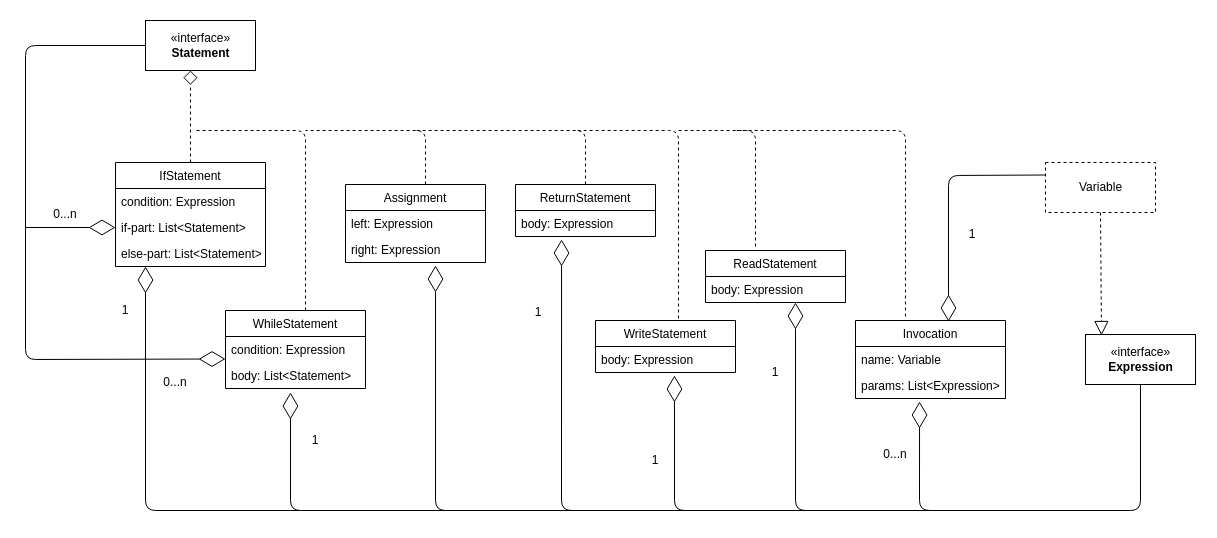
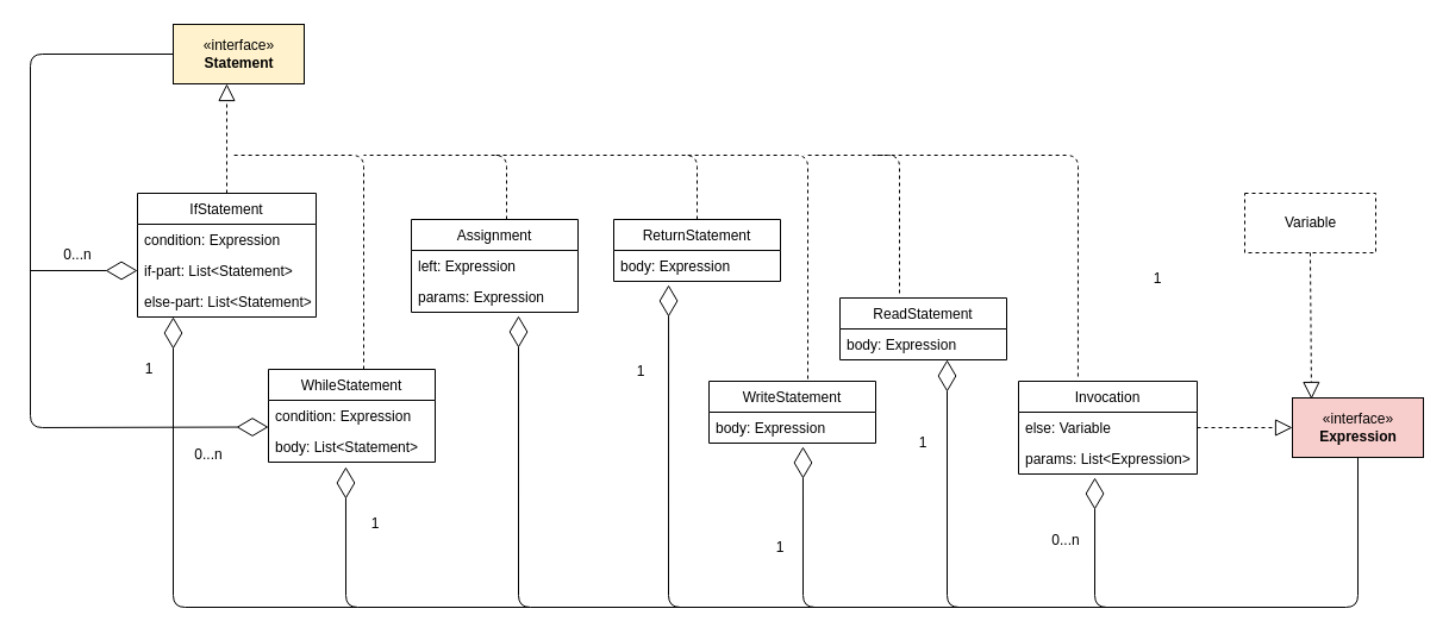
  <mxCell id="0" />
  <mxCell id="1" parent="0" />
- <mxCell id="2" value="«interface»&lt;br&gt;&lt;b&gt;Statement&lt;/b&gt;" style="html=1;" parent="1" vertex="1"><mxGeometry x="140" y="20" width="110" height="50" as="geometry" /></mxCell>
- <mxCell id="3" value="" style="endArrow=diamond;dashed=1;endFill=0;endSize=12;html=1;exitX=0.5;exitY=0;exitDx=0;exitDy=0;entryX=0.409;entryY=1;entryDx=0;entryDy=0;entryPerimeter=0;" parent="1" source="38" target="2" edge="1"><mxGeometry width="160" relative="1" as="geometry"><mxPoint x="197" y="206" as="sourcePoint" /><mxPoint x="210" y="80" as="targetPoint" /></mxGeometry></mxCell>
+ <mxCell id="2" value="«interface»&lt;br&gt;&lt;b&gt;Statement&lt;/b&gt;" style="html=1;fillColor=#fff2cc;" parent="1" vertex="1"><mxGeometry x="140" y="20" width="110" height="50" as="geometry" /></mxCell>
+ <mxCell id="3" value="" style="endArrow=block;dashed=1;endFill=0;endSize=12;html=1;exitX=0.5;exitY=0;exitDx=0;exitDy=0;entryX=0.409;entryY=1;entryDx=0;entryDy=0;entryPerimeter=0;" parent="1" source="38" target="2" edge="1"><mxGeometry width="160" relative="1" as="geometry"><mxPoint x="197" y="206" as="sourcePoint" /><mxPoint x="210" y="80" as="targetPoint" /></mxGeometry></mxCell>
  <mxCell id="4" value="WhileStatement" style="swimlane;fontStyle=0;childLayout=stackLayout;horizontal=1;startSize=26;fillColor=none;horizontalStack=0;resizeParent=1;resizeParentMax=0;resizeLast=0;collapsible=1;marginBottom=0;" parent="1" vertex="1"><mxGeometry x="220" y="310" width="140" height="78" as="geometry" /></mxCell>
  <mxCell id="5" value="condition: Expression" style="text;strokeColor=none;fillColor=none;align=left;verticalAlign=top;spacingLeft=4;spacingRight=4;overflow=hidden;rotatable=0;points=[[0,0.5],[1,0.5]];portConstraint=eastwest;" parent="4" vertex="1"><mxGeometry y="26" width="140" height="26" as="geometry" /></mxCell>
  <mxCell id="6" value="body: List&lt;Statement&gt;" style="text;strokeColor=none;fillColor=none;align=left;verticalAlign=top;spacingLeft=4;spacingRight=4;overflow=hidden;rotatable=0;points=[[0,0.5],[1,0.5]];portConstraint=eastwest;" parent="4" vertex="1"><mxGeometry y="52" width="140" height="26" as="geometry" /></mxCell>
  <mxCell id="7" value="" style="endArrow=none;dashed=1;html=1;" parent="1" edge="1"><mxGeometry width="50" height="50" relative="1" as="geometry"><mxPoint x="300" y="310" as="sourcePoint" /><mxPoint x="190" y="130" as="targetPoint" /><Array as="points"><mxPoint x="300" y="130" /></Array></mxGeometry></mxCell>
  <mxCell id="8" value="Assignment" style="swimlane;fontStyle=0;childLayout=stackLayout;horizontal=1;startSize=26;fillColor=none;horizontalStack=0;resizeParent=1;resizeParentMax=0;resizeLast=0;collapsible=1;marginBottom=0;" parent="1" vertex="1"><mxGeometry x="340" y="184" width="140" height="78" as="geometry" /></mxCell>
  <mxCell id="9" value="left: Expression" style="text;strokeColor=none;fillColor=none;align=left;verticalAlign=top;spacingLeft=4;spacingRight=4;overflow=hidden;rotatable=0;points=[[0,0.5],[1,0.5]];portConstraint=eastwest;" parent="8" vertex="1"><mxGeometry y="26" width="140" height="26" as="geometry" /></mxCell>
- <mxCell id="10" value="right: Expression" style="text;strokeColor=none;fillColor=none;align=left;verticalAlign=top;spacingLeft=4;spacingRight=4;overflow=hidden;rotatable=0;points=[[0,0.5],[1,0.5]];portConstraint=eastwest;" parent="8" vertex="1"><mxGeometry y="52" width="140" height="26" as="geometry" /></mxCell>
+ <mxCell id="10" value="params: Expression" style="text;strokeColor=none;fillColor=none;align=left;verticalAlign=top;spacingLeft=4;spacingRight=4;overflow=hidden;rotatable=0;points=[[0,0.5],[1,0.5]];portConstraint=eastwest;" parent="8" vertex="1"><mxGeometry y="52" width="140" height="26" as="geometry" /></mxCell>
  <mxCell id="11" value="" style="endArrow=none;dashed=1;html=1;" parent="1" edge="1"><mxGeometry width="50" height="50" relative="1" as="geometry"><mxPoint x="420" y="184" as="sourcePoint" /><mxPoint x="300" y="130" as="targetPoint" /><Array as="points"><mxPoint x="420" y="130" /></Array></mxGeometry></mxCell>
  <mxCell id="12" value="ReturnStatement" style="swimlane;fontStyle=0;childLayout=stackLayout;horizontal=1;startSize=26;fillColor=none;horizontalStack=0;resizeParent=1;resizeParentMax=0;resizeLast=0;collapsible=1;marginBottom=0;" parent="1" vertex="1"><mxGeometry x="510" y="184" width="140" height="52" as="geometry" /></mxCell>
  <mxCell id="13" value="body: Expression" style="text;strokeColor=none;fillColor=none;align=left;verticalAlign=top;spacingLeft=4;spacingRight=4;overflow=hidden;rotatable=0;points=[[0,0.5],[1,0.5]];portConstraint=eastwest;" parent="12" vertex="1"><mxGeometry y="26" width="140" height="26" as="geometry" /></mxCell>
  <mxCell id="14" value="" style="endArrow=none;dashed=1;html=1;" parent="1" edge="1"><mxGeometry width="50" height="50" relative="1" as="geometry"><mxPoint x="580" y="184" as="sourcePoint" /><mxPoint x="410" y="130" as="targetPoint" /><Array as="points"><mxPoint x="580" y="130" /></Array></mxGeometry></mxCell>
  <mxCell id="15" value="ReadStatement" style="swimlane;fontStyle=0;childLayout=stackLayout;horizontal=1;startSize=26;fillColor=none;horizontalStack=0;resizeParent=1;resizeParentMax=0;resizeLast=0;collapsible=1;marginBottom=0;" parent="1" vertex="1"><mxGeometry x="700" y="250" width="140" height="52" as="geometry" /></mxCell>
  <mxCell id="16" value="body: Expression" style="text;strokeColor=none;fillColor=none;align=left;verticalAlign=top;spacingLeft=4;spacingRight=4;overflow=hidden;rotatable=0;points=[[0,0.5],[1,0.5]];portConstraint=eastwest;" parent="15" vertex="1"><mxGeometry y="26" width="140" height="26" as="geometry" /></mxCell>
  <mxCell id="17" value="" style="endArrow=diamondThin;endFill=0;endSize=24;html=1;" parent="15" edge="1"><mxGeometry width="160" relative="1" as="geometry"><mxPoint x="230" y="260" as="sourcePoint" /><mxPoint x="90" y="52" as="targetPoint" /><Array as="points"><mxPoint x="90" y="260" /></Array></mxGeometry></mxCell>
  <mxCell id="18" value="" style="endArrow=none;dashed=1;html=1;" parent="1" edge="1"><mxGeometry width="50" height="50" relative="1" as="geometry"><mxPoint x="750" y="246" as="sourcePoint" /><mxPoint x="670" y="130" as="targetPoint" /><Array as="points"><mxPoint x="750" y="130" /></Array></mxGeometry></mxCell>
  <mxCell id="19" value="WriteStatement" style="swimlane;fontStyle=0;childLayout=stackLayout;horizontal=1;startSize=26;fillColor=none;horizontalStack=0;resizeParent=1;resizeParentMax=0;resizeLast=0;collapsible=1;marginBottom=0;" parent="1" vertex="1"><mxGeometry x="590" y="320" width="140" height="52" as="geometry" /></mxCell>
  <mxCell id="20" value="body: Expression" style="text;strokeColor=none;fillColor=none;align=left;verticalAlign=top;spacingLeft=4;spacingRight=4;overflow=hidden;rotatable=0;points=[[0,0.5],[1,0.5]];portConstraint=eastwest;" parent="19" vertex="1"><mxGeometry y="26" width="140" height="26" as="geometry" /></mxCell>
  <mxCell id="21" value="" style="endArrow=none;dashed=1;html=1;exitX=0.593;exitY=-0.038;exitDx=0;exitDy=0;exitPerimeter=0;" parent="1" source="19" edge="1"><mxGeometry width="50" height="50" relative="1" as="geometry"><mxPoint x="770" y="300" as="sourcePoint" /><mxPoint x="570" y="130" as="targetPoint" /><Array as="points"><mxPoint x="673" y="130" /></Array></mxGeometry></mxCell>
  <mxCell id="22" value="Invocation" style="swimlane;fontStyle=0;childLayout=stackLayout;horizontal=1;startSize=26;fillColor=none;horizontalStack=0;resizeParent=1;resizeParentMax=0;resizeLast=0;collapsible=1;marginBottom=0;" parent="1" vertex="1"><mxGeometry x="850" y="320" width="150" height="78" as="geometry" /></mxCell>
- <mxCell id="23" value="name: Variable" style="text;strokeColor=none;fillColor=none;align=left;verticalAlign=top;spacingLeft=4;spacingRight=4;overflow=hidden;rotatable=0;points=[[0,0.5],[1,0.5]];portConstraint=eastwest;" parent="22" vertex="1"><mxGeometry y="26" width="150" height="26" as="geometry" /></mxCell>
+ <mxCell id="23" value="else: Variable" style="text;strokeColor=none;fillColor=none;align=left;verticalAlign=top;spacingLeft=4;spacingRight=4;overflow=hidden;rotatable=0;points=[[0,0.5],[1,0.5]];portConstraint=eastwest;" parent="22" vertex="1"><mxGeometry y="26" width="150" height="26" as="geometry" /></mxCell>
  <mxCell id="24" value="params: List&lt;Expression&gt;" style="text;strokeColor=none;fillColor=none;align=left;verticalAlign=top;spacingLeft=4;spacingRight=4;overflow=hidden;rotatable=0;points=[[0,0.5],[1,0.5]];portConstraint=eastwest;" parent="22" vertex="1"><mxGeometry y="52" width="150" height="26" as="geometry" /></mxCell>
  <mxCell id="25" value="" style="endArrow=none;dashed=1;html=1;exitX=0.333;exitY=-0.051;exitDx=0;exitDy=0;exitPerimeter=0;" parent="1" source="22" edge="1"><mxGeometry width="50" height="50" relative="1" as="geometry"><mxPoint x="755.96" y="225.014" as="sourcePoint" /><mxPoint x="730" y="130" as="targetPoint" /><Array as="points"><mxPoint x="900" y="130" /></Array></mxGeometry></mxCell>
  <mxCell id="26" value="" style="endArrow=diamondThin;endFill=0;endSize=24;html=1;exitX=0;exitY=0.5;exitDx=0;exitDy=0;" parent="1" source="2" edge="1"><mxGeometry width="160" relative="1" as="geometry"><mxPoint x="60" y="358.5" as="sourcePoint" /><mxPoint x="220" y="358.5" as="targetPoint" /><Array as="points"><mxPoint x="20" y="45" /><mxPoint x="20" y="359" /></Array></mxGeometry></mxCell>
  <mxCell id="27" value="" style="endArrow=diamondThin;endFill=0;endSize=24;html=1;entryX=0.643;entryY=1.115;entryDx=0;entryDy=0;entryPerimeter=0;" parent="1" target="10" edge="1"><mxGeometry width="160" relative="1" as="geometry"><mxPoint x="590" y="510" as="sourcePoint" /><mxPoint x="230" y="368.5" as="targetPoint" /><Array as="points"><mxPoint x="430" y="510" /></Array></mxGeometry></mxCell>
  <mxCell id="28" value="" style="endArrow=diamondThin;endFill=0;endSize=24;html=1;entryX=0.329;entryY=1.115;entryDx=0;entryDy=0;entryPerimeter=0;" parent="1" target="13" edge="1"><mxGeometry width="160" relative="1" as="geometry"><mxPoint x="690" y="510" as="sourcePoint" /><mxPoint x="555" y="260" as="targetPoint" /><Array as="points"><mxPoint x="556" y="510" /></Array></mxGeometry></mxCell>
  <mxCell id="29" value="" style="endArrow=diamondThin;endFill=0;endSize=24;html=1;entryX=0.564;entryY=1.115;entryDx=0;entryDy=0;entryPerimeter=0;" parent="1" target="20" edge="1"><mxGeometry width="160" relative="1" as="geometry"><mxPoint x="825" y="510" as="sourcePoint" /><mxPoint x="668.96" y="397.012" as="targetPoint" /><Array as="points"><mxPoint x="669" y="510" /></Array></mxGeometry></mxCell>
  <mxCell id="30" value="" style="endArrow=diamondThin;endFill=0;endSize=24;html=1;entryX=0.427;entryY=1.115;entryDx=0;entryDy=0;entryPerimeter=0;exitX=0.5;exitY=1;exitDx=0;exitDy=0;" parent="1" source="36" target="24" edge="1"><mxGeometry width="160" relative="1" as="geometry"><mxPoint x="790" y="510" as="sourcePoint" /><mxPoint x="450" y="560" as="targetPoint" /><Array as="points"><mxPoint x="1135" y="510" /><mxPoint x="914" y="510" /></Array></mxGeometry></mxCell>
  <mxCell id="31" value="1" style="text;html=1;strokeColor=none;fillColor=none;align=center;verticalAlign=middle;whiteSpace=wrap;rounded=0;" parent="1" vertex="1"><mxGeometry x="513" y="302" width="40" height="20" as="geometry" /></mxCell>
  <mxCell id="32" value="1" style="text;html=1;strokeColor=none;fillColor=none;align=center;verticalAlign=middle;whiteSpace=wrap;rounded=0;" parent="1" vertex="1"><mxGeometry x="630" y="450" width="40" height="20" as="geometry" /></mxCell>
  <mxCell id="33" value="0...n" style="text;html=1;strokeColor=none;fillColor=none;align=center;verticalAlign=middle;whiteSpace=wrap;rounded=0;" parent="1" vertex="1"><mxGeometry x="870" y="444" width="40" height="20" as="geometry" /></mxCell>
  <mxCell id="34" value="0...n" style="text;html=1;strokeColor=none;fillColor=none;align=center;verticalAlign=middle;whiteSpace=wrap;rounded=0;" parent="1" vertex="1"><mxGeometry x="150" y="372" width="40" height="20" as="geometry" /></mxCell>
  <mxCell id="35" value="1" style="text;html=1;strokeColor=none;fillColor=none;align=center;verticalAlign=middle;whiteSpace=wrap;rounded=0;" parent="1" vertex="1"><mxGeometry x="750" y="362" width="40" height="20" as="geometry" /></mxCell>
- <mxCell id="36" value="«interface»&lt;br&gt;&lt;b&gt;Expression&lt;/b&gt;" style="html=1;" parent="1" vertex="1"><mxGeometry x="1080" y="334" width="110" height="50" as="geometry" /></mxCell>
+ <mxCell id="36" value="«interface»&lt;br&gt;&lt;b&gt;Expression&lt;/b&gt;" style="html=1;fillColor=#f8cecc;" parent="1" vertex="1"><mxGeometry x="1080" y="334" width="110" height="50" as="geometry" /></mxCell>
+ <mxCell id="37" value="" style="endArrow=block;dashed=1;endFill=0;endSize=12;html=1;entryX=0;entryY=0.5;entryDx=0;entryDy=0;exitX=1;exitY=0.5;exitDx=0;exitDy=0;" parent="1" source="22" target="36" edge="1"><mxGeometry width="160" relative="1" as="geometry"><mxPoint x="470" y="560" as="sourcePoint" /><mxPoint x="630" y="560" as="targetPoint" /></mxGeometry></mxCell>
  <mxCell id="38" value="IfStatement" style="swimlane;fontStyle=0;childLayout=stackLayout;horizontal=1;startSize=26;fillColor=none;horizontalStack=0;resizeParent=1;resizeParentMax=0;resizeLast=0;collapsible=1;marginBottom=0;" parent="1" vertex="1"><mxGeometry x="110" y="162" width="150" height="104" as="geometry" /></mxCell>
  <mxCell id="39" value="condition: Expression" style="text;strokeColor=none;fillColor=none;align=left;verticalAlign=top;spacingLeft=4;spacingRight=4;overflow=hidden;rotatable=0;points=[[0,0.5],[1,0.5]];portConstraint=eastwest;" parent="38" vertex="1"><mxGeometry y="26" width="150" height="26" as="geometry" /></mxCell>
  <mxCell id="40" value="if-part: List&lt;Statement&gt;" style="text;strokeColor=none;fillColor=none;align=left;verticalAlign=top;spacingLeft=4;spacingRight=4;overflow=hidden;rotatable=0;points=[[0,0.5],[1,0.5]];portConstraint=eastwest;" parent="38" vertex="1"><mxGeometry y="52" width="150" height="26" as="geometry" /></mxCell>
  <mxCell id="41" value="else-part: List&lt;Statement&gt;" style="text;strokeColor=none;fillColor=none;align=left;verticalAlign=top;spacingLeft=4;spacingRight=4;overflow=hidden;rotatable=0;points=[[0,0.5],[1,0.5]];portConstraint=eastwest;" parent="38" vertex="1"><mxGeometry y="78" width="150" height="26" as="geometry" /></mxCell>
  <mxCell id="42" value="" style="endArrow=diamondThin;endFill=0;endSize=24;html=1;entryX=0.464;entryY=1.154;entryDx=0;entryDy=0;entryPerimeter=0;" parent="1" target="6" edge="1"><mxGeometry width="160" relative="1" as="geometry"><mxPoint x="440" y="510" as="sourcePoint" /><mxPoint x="160" y="560" as="targetPoint" /><Array as="points"><mxPoint x="285" y="510" /></Array></mxGeometry></mxCell>
  <mxCell id="43" value="1" style="text;html=1;strokeColor=none;fillColor=none;align=center;verticalAlign=middle;whiteSpace=wrap;rounded=0;" parent="1" vertex="1"><mxGeometry x="290" y="430" width="40" height="20" as="geometry" /></mxCell>
  <mxCell id="44" value="" style="endArrow=diamondThin;endFill=0;endSize=24;html=1;entryX=0.464;entryY=1.154;entryDx=0;entryDy=0;entryPerimeter=0;" parent="1" edge="1"><mxGeometry width="160" relative="1" as="geometry"><mxPoint x="295" y="510" as="sourcePoint" /><mxPoint x="140" y="266.004" as="targetPoint" /><Array as="points"><mxPoint x="140" y="510" /></Array></mxGeometry></mxCell>
  <mxCell id="45" value="1" style="text;html=1;strokeColor=none;fillColor=none;align=center;verticalAlign=middle;whiteSpace=wrap;rounded=0;" parent="1" vertex="1"><mxGeometry x="100" y="300" width="40" height="20" as="geometry" /></mxCell>
  <mxCell id="46" value="" style="endArrow=diamondThin;endFill=0;endSize=24;html=1;entryX=0;entryY=0.5;entryDx=0;entryDy=0;" parent="1" target="40" edge="1"><mxGeometry width="160" relative="1" as="geometry"><mxPoint x="20" y="227" as="sourcePoint" /><mxPoint x="160" y="560" as="targetPoint" /></mxGeometry></mxCell>
  <mxCell id="47" value="0...n" style="text;html=1;strokeColor=none;fillColor=none;align=center;verticalAlign=middle;whiteSpace=wrap;rounded=0;" parent="1" vertex="1"><mxGeometry x="40" y="204" width="40" height="20" as="geometry" /></mxCell>
  <mxCell id="48" value="Variable" style="html=1;dashed=1;" vertex="1" parent="1"><mxGeometry x="1040" y="162" width="110" height="50" as="geometry" /></mxCell>
  <mxCell id="49" value="" style="endArrow=block;dashed=1;endFill=0;endSize=12;html=1;exitX=0.5;exitY=1;exitDx=0;exitDy=0;" edge="1" parent="1" source="48"><mxGeometry width="160" relative="1" as="geometry"><mxPoint x="1010" y="369" as="sourcePoint" /><mxPoint x="1096" y="335" as="targetPoint" /></mxGeometry></mxCell>
- <mxCell id="50" value="" style="endArrow=diamondThin;endFill=0;endSize=24;html=1;entryX=0.62;entryY=0.013;entryDx=0;entryDy=0;entryPerimeter=0;exitX=0;exitY=0.25;exitDx=0;exitDy=0;" edge="1" parent="1" source="48" target="22"><mxGeometry width="160" relative="1" as="geometry"><mxPoint x="800" y="300" as="sourcePoint" /><mxPoint x="960" y="300" as="targetPoint" /><Array as="points"><mxPoint x="943" y="175" /></Array></mxGeometry></mxCell>
  <mxCell id="51" value="1" style="text;html=1;strokeColor=none;fillColor=none;align=center;verticalAlign=middle;whiteSpace=wrap;rounded=0;" vertex="1" parent="1"><mxGeometry x="947" y="224" width="40" height="20" as="geometry" /></mxCell>
